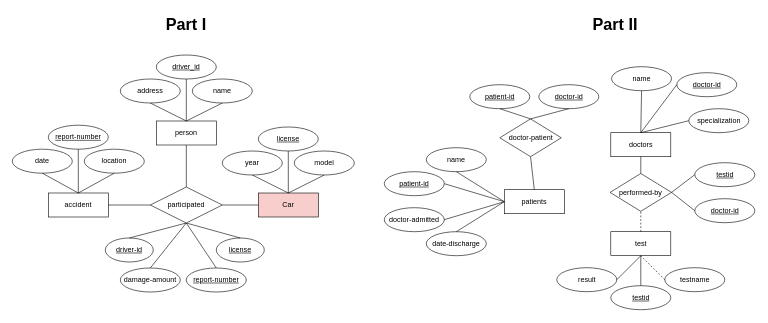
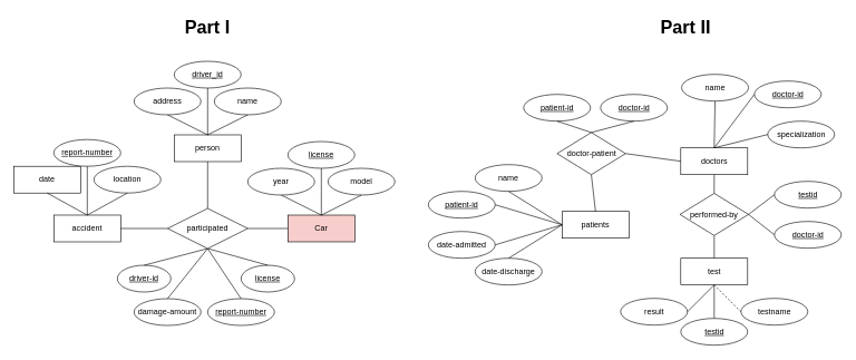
  <mxCell id="0" />
  <mxCell id="1" parent="0" />
  <mxCell id="2" value="person" style="whiteSpace=wrap;html=1;align=center;" parent="1" vertex="1"><mxGeometry x="260" y="201" width="100" height="40" as="geometry" /></mxCell>
  <mxCell id="3" value="driver_id" style="ellipse;whiteSpace=wrap;html=1;align=center;fontStyle=4;" parent="1" vertex="1"><mxGeometry x="260" y="91" width="100" height="40" as="geometry" /></mxCell>
  <mxCell id="4" value="" style="endArrow=none;html=1;rounded=0;entryX=0.5;entryY=1;entryDx=0;entryDy=0;exitX=0.5;exitY=0;exitDx=0;exitDy=0;" parent="1" source="2" target="3" edge="1"><mxGeometry width="50" height="50" relative="1" as="geometry"><mxPoint x="-120" y="251" as="sourcePoint" /><mxPoint x="-70" y="201" as="targetPoint" /></mxGeometry></mxCell>
  <mxCell id="5" value="name" style="ellipse;whiteSpace=wrap;html=1;align=center;" parent="1" vertex="1"><mxGeometry x="320" y="131" width="100" height="40" as="geometry" /></mxCell>
  <mxCell id="6" value="" style="endArrow=none;html=1;rounded=0;exitX=0.5;exitY=0;exitDx=0;exitDy=0;entryX=0.5;entryY=1;entryDx=0;entryDy=0;" parent="1" source="2" target="5" edge="1"><mxGeometry width="50" height="50" relative="1" as="geometry"><mxPoint x="40" y="221" as="sourcePoint" /><mxPoint x="390" y="191" as="targetPoint" /></mxGeometry></mxCell>
  <mxCell id="7" value="address" style="ellipse;whiteSpace=wrap;html=1;align=center;" parent="1" vertex="1"><mxGeometry x="200" y="131" width="100" height="40" as="geometry" /></mxCell>
  <mxCell id="8" value="Car" style="whiteSpace=wrap;html=1;align=center;fillColor=#f8cecc;" parent="1" vertex="1"><mxGeometry x="430" y="321" width="100" height="40" as="geometry" /></mxCell>
  <mxCell id="9" value="" style="endArrow=none;html=1;rounded=0;entryX=0.5;entryY=1;entryDx=0;entryDy=0;exitX=0.5;exitY=0;exitDx=0;exitDy=0;" parent="1" source="2" target="7" edge="1"><mxGeometry width="50" height="50" relative="1" as="geometry"><mxPoint x="70" y="331" as="sourcePoint" /><mxPoint x="-10" y="331" as="targetPoint" /><Array as="points" /></mxGeometry></mxCell>
  <mxCell id="10" value="year" style="ellipse;whiteSpace=wrap;html=1;align=center;" parent="1" vertex="1"><mxGeometry x="370" y="251" width="100" height="40" as="geometry" /></mxCell>
  <mxCell id="11" value="" style="endArrow=none;html=1;rounded=0;exitX=0.5;exitY=0;exitDx=0;exitDy=0;entryX=0.5;entryY=1;entryDx=0;entryDy=0;" parent="1" source="8" target="10" edge="1"><mxGeometry width="50" height="50" relative="1" as="geometry"><mxPoint x="460" y="281" as="sourcePoint" /><mxPoint x="460" y="221" as="targetPoint" /></mxGeometry></mxCell>
  <mxCell id="12" value="model" style="ellipse;whiteSpace=wrap;html=1;align=center;" parent="1" vertex="1"><mxGeometry x="490" y="251" width="100" height="40" as="geometry" /></mxCell>
  <mxCell id="13" value="license" style="ellipse;whiteSpace=wrap;html=1;align=center;fontStyle=4;" parent="1" vertex="1"><mxGeometry x="430" y="211" width="100" height="40" as="geometry" /></mxCell>
  <mxCell id="14" value="" style="endArrow=none;html=1;rounded=0;entryX=0.5;entryY=0;entryDx=0;entryDy=0;exitX=0.5;exitY=1;exitDx=0;exitDy=0;" parent="1" source="12" target="8" edge="1"><mxGeometry width="50" height="50" relative="1" as="geometry"><mxPoint x="490" y="291" as="sourcePoint" /><mxPoint x="440" y="291" as="targetPoint" /></mxGeometry></mxCell>
  <mxCell id="15" value="" style="endArrow=none;html=1;rounded=0;exitX=0.5;exitY=0;exitDx=0;exitDy=0;entryX=0.5;entryY=1;entryDx=0;entryDy=0;" parent="1" source="8" target="13" edge="1"><mxGeometry width="50" height="50" relative="1" as="geometry"><mxPoint x="620" y="221" as="sourcePoint" /><mxPoint x="560" y="201" as="targetPoint" /></mxGeometry></mxCell>
  <mxCell id="16" value="accident" style="whiteSpace=wrap;html=1;align=center;" parent="1" vertex="1"><mxGeometry x="80" y="321" width="100" height="40" as="geometry" /></mxCell>
- <mxCell id="17" value="date" style="ellipse;whiteSpace=wrap;html=1;align=center;" parent="1" vertex="1"><mxGeometry x="20" y="248" width="100" height="40" as="geometry" /></mxCell>
+ <mxCell id="17" value="date" style="whiteSpace=wrap;html=1;align=center;rounded=0;" parent="1" vertex="1"><mxGeometry x="20" y="248" width="100" height="40" as="geometry" /></mxCell>
  <mxCell id="18" value="location" style="ellipse;whiteSpace=wrap;html=1;align=center;" parent="1" vertex="1"><mxGeometry x="140" y="248" width="100" height="40" as="geometry" /></mxCell>
  <mxCell id="19" value="report-number" style="ellipse;whiteSpace=wrap;html=1;align=center;fontStyle=4;" parent="1" vertex="1"><mxGeometry x="80" y="208" width="100" height="40" as="geometry" /></mxCell>
  <mxCell id="20" value="" style="endArrow=none;html=1;rounded=0;entryX=0.5;entryY=1;entryDx=0;entryDy=0;exitX=0.5;exitY=0;exitDx=0;exitDy=0;" parent="1" source="16" target="17" edge="1"><mxGeometry width="50" height="50" relative="1" as="geometry"><mxPoint x="100" y="81" as="sourcePoint" /><mxPoint x="-50" y="21" as="targetPoint" /></mxGeometry></mxCell>
  <mxCell id="21" value="" style="endArrow=none;html=1;rounded=0;entryX=0.5;entryY=1;entryDx=0;entryDy=0;exitX=0.5;exitY=0;exitDx=0;exitDy=0;" parent="1" source="16" target="19" edge="1"><mxGeometry width="50" height="50" relative="1" as="geometry"><mxPoint x="100" y="81" as="sourcePoint" /><mxPoint x="20" y="171" as="targetPoint" /></mxGeometry></mxCell>
  <mxCell id="22" value="" style="endArrow=none;html=1;rounded=0;entryX=0.5;entryY=1;entryDx=0;entryDy=0;exitX=0.5;exitY=0;exitDx=0;exitDy=0;" parent="1" source="16" target="18" edge="1"><mxGeometry width="50" height="50" relative="1" as="geometry"><mxPoint x="100" y="81" as="sourcePoint" /><mxPoint x="120" y="201" as="targetPoint" /></mxGeometry></mxCell>
  <mxCell id="23" value="damage-amount" style="ellipse;whiteSpace=wrap;html=1;align=center;" parent="1" vertex="1"><mxGeometry x="200" y="446" width="100" height="40" as="geometry" /></mxCell>
  <mxCell id="24" value="driver-id" style="ellipse;whiteSpace=wrap;html=1;align=center;fontStyle=4;" parent="1" vertex="1"><mxGeometry x="175" y="396" width="80" height="40" as="geometry" /></mxCell>
  <mxCell id="25" value="license" style="ellipse;whiteSpace=wrap;html=1;align=center;fontStyle=4;" parent="1" vertex="1"><mxGeometry x="360" y="396" width="80" height="40" as="geometry" /></mxCell>
  <mxCell id="26" value="report-number" style="ellipse;whiteSpace=wrap;html=1;align=center;fontStyle=4;" parent="1" vertex="1"><mxGeometry x="310" y="446" width="100" height="40" as="geometry" /></mxCell>
  <mxCell id="27" value="" style="endArrow=none;html=1;rounded=0;entryX=0.5;entryY=1;entryDx=0;entryDy=0;exitX=0.5;exitY=0;exitDx=0;exitDy=0;" parent="1" source="24" target="56" edge="1"><mxGeometry relative="1" as="geometry"><mxPoint x="120" y="461" as="sourcePoint" /><mxPoint x="370" y="371" as="targetPoint" /><Array as="points" /></mxGeometry></mxCell>
  <mxCell id="28" value="" style="endArrow=none;html=1;rounded=0;entryX=0.5;entryY=1;entryDx=0;entryDy=0;exitX=0.5;exitY=0;exitDx=0;exitDy=0;" parent="1" source="25" target="56" edge="1"><mxGeometry relative="1" as="geometry"><mxPoint x="320" y="431" as="sourcePoint" /><mxPoint x="370" y="371" as="targetPoint" /><Array as="points" /></mxGeometry></mxCell>
  <mxCell id="29" value="" style="endArrow=none;html=1;rounded=0;entryX=0.5;entryY=1;entryDx=0;entryDy=0;exitX=0.5;exitY=0;exitDx=0;exitDy=0;" parent="1" source="26" target="56" edge="1"><mxGeometry relative="1" as="geometry"><mxPoint x="415" y="451" as="sourcePoint" /><mxPoint x="370" y="371" as="targetPoint" /><Array as="points" /></mxGeometry></mxCell>
  <mxCell id="30" value="" style="endArrow=none;html=1;rounded=0;entryX=0.5;entryY=1;entryDx=0;entryDy=0;exitX=0.5;exitY=0;exitDx=0;exitDy=0;" parent="1" source="23" target="56" edge="1"><mxGeometry relative="1" as="geometry"><mxPoint x="377.5" y="541" as="sourcePoint" /><mxPoint x="370" y="371" as="targetPoint" /><Array as="points" /></mxGeometry></mxCell>
  <mxCell id="31" value="&lt;font style=&quot;font-size: 27px;&quot;&gt;&lt;b&gt;Part I&lt;/b&gt;&lt;/font&gt;" style="text;html=1;align=center;verticalAlign=middle;whiteSpace=wrap;rounded=0;" parent="1" vertex="1"><mxGeometry x="250" y="20.5" width="120" height="40" as="geometry" /></mxCell>
  <mxCell id="32" value="&lt;font style=&quot;font-size: 27px;&quot;&gt;&lt;b&gt;Part II&lt;/b&gt;&lt;/font&gt;" style="text;html=1;align=center;verticalAlign=middle;whiteSpace=wrap;rounded=0;" parent="1" vertex="1"><mxGeometry x="965" y="20.5" width="120" height="40" as="geometry" /></mxCell>
  <mxCell id="33" value="patients" style="whiteSpace=wrap;html=1;align=center;" parent="1" vertex="1"><mxGeometry x="840" y="315.5" width="100" height="40" as="geometry" /></mxCell>
  <mxCell id="34" value="patient-id" style="ellipse;whiteSpace=wrap;html=1;align=center;fontStyle=4;" parent="1" vertex="1"><mxGeometry x="640" y="285.5" width="100" height="40" as="geometry" /></mxCell>
  <mxCell id="35" value="name" style="ellipse;whiteSpace=wrap;html=1;align=center;" parent="1" vertex="1"><mxGeometry x="710" y="245.5" width="100" height="40" as="geometry" /></mxCell>
- <mxCell id="36" value="doctor-admitted" style="ellipse;whiteSpace=wrap;html=1;align=center;" parent="1" vertex="1"><mxGeometry x="640" y="345.5" width="100" height="40" as="geometry" /></mxCell>
+ <mxCell id="36" value="date-admitted" style="ellipse;whiteSpace=wrap;html=1;align=center;" parent="1" vertex="1"><mxGeometry x="640" y="345.5" width="100" height="40" as="geometry" /></mxCell>
  <mxCell id="37" value="date-discharge" style="ellipse;whiteSpace=wrap;html=1;align=center;" parent="1" vertex="1"><mxGeometry x="710" y="385.5" width="100" height="40" as="geometry" /></mxCell>
  <mxCell id="38" value="" style="endArrow=none;html=1;rounded=0;entryX=0;entryY=0.5;entryDx=0;entryDy=0;exitX=0.5;exitY=1;exitDx=0;exitDy=0;" parent="1" source="35" target="33" edge="1"><mxGeometry width="50" height="50" relative="1" as="geometry"><mxPoint x="550" y="275.5" as="sourcePoint" /><mxPoint x="480" y="295.5" as="targetPoint" /></mxGeometry></mxCell>
  <mxCell id="39" value="" style="endArrow=none;html=1;rounded=0;entryX=0;entryY=0.5;entryDx=0;entryDy=0;exitX=1;exitY=0.5;exitDx=0;exitDy=0;" parent="1" source="34" target="33" edge="1"><mxGeometry width="50" height="50" relative="1" as="geometry"><mxPoint x="760" y="310.5" as="sourcePoint" /><mxPoint x="820" y="360.5" as="targetPoint" /></mxGeometry></mxCell>
  <mxCell id="40" value="" style="endArrow=none;html=1;rounded=0;entryX=0;entryY=0.5;entryDx=0;entryDy=0;exitX=1;exitY=0.5;exitDx=0;exitDy=0;" parent="1" source="36" target="33" edge="1"><mxGeometry width="50" height="50" relative="1" as="geometry"><mxPoint x="750" y="335.5" as="sourcePoint" /><mxPoint x="830" y="365.5" as="targetPoint" /></mxGeometry></mxCell>
  <mxCell id="41" value="" style="endArrow=none;html=1;rounded=0;entryX=0;entryY=0.5;entryDx=0;entryDy=0;exitX=0.5;exitY=0;exitDx=0;exitDy=0;" parent="1" source="37" target="33" edge="1"><mxGeometry width="50" height="50" relative="1" as="geometry"><mxPoint x="740" y="380.5" as="sourcePoint" /><mxPoint x="820" y="350.5" as="targetPoint" /></mxGeometry></mxCell>
  <mxCell id="42" value="doctors" style="whiteSpace=wrap;html=1;align=center;" parent="1" vertex="1"><mxGeometry x="1017.5" y="220.5" width="100" height="40" as="geometry" /></mxCell>
  <mxCell id="43" value="name" style="ellipse;whiteSpace=wrap;html=1;align=center;" parent="1" vertex="1"><mxGeometry x="1018.75" y="110.5" width="100" height="40" as="geometry" /></mxCell>
  <mxCell id="44" value="specialization" style="ellipse;whiteSpace=wrap;html=1;align=center;" parent="1" vertex="1"><mxGeometry x="1147.5" y="180.5" width="100" height="40" as="geometry" /></mxCell>
  <mxCell id="45" value="doctor-id" style="ellipse;whiteSpace=wrap;html=1;align=center;fontStyle=4;" parent="1" vertex="1"><mxGeometry x="1127.5" y="120.5" width="100" height="40" as="geometry" /></mxCell>
  <mxCell id="46" value="" style="endArrow=none;html=1;rounded=0;entryX=0;entryY=0.5;entryDx=0;entryDy=0;exitX=0.5;exitY=0;exitDx=0;exitDy=0;" parent="1" source="42" target="45" edge="1"><mxGeometry relative="1" as="geometry"><mxPoint x="917.5" y="330.5" as="sourcePoint" /><mxPoint x="1077.5" y="330.5" as="targetPoint" /></mxGeometry></mxCell>
  <mxCell id="47" value="" style="endArrow=none;html=1;rounded=0;entryX=0;entryY=0.5;entryDx=0;entryDy=0;exitX=0.5;exitY=0;exitDx=0;exitDy=0;" parent="1" source="42" target="44" edge="1"><mxGeometry relative="1" as="geometry"><mxPoint x="1042.5" y="290.5" as="sourcePoint" /><mxPoint x="1092.5" y="290.5" as="targetPoint" /></mxGeometry></mxCell>
  <mxCell id="48" value="" style="endArrow=none;html=1;rounded=0;entryX=0.5;entryY=1;entryDx=0;entryDy=0;exitX=0.5;exitY=0;exitDx=0;exitDy=0;" parent="1" source="42" target="43" edge="1"><mxGeometry relative="1" as="geometry"><mxPoint x="1077.5" y="145.5" as="sourcePoint" /><mxPoint x="1097.5" y="195.5" as="targetPoint" /></mxGeometry></mxCell>
  <mxCell id="49" value="test" style="whiteSpace=wrap;html=1;align=center;" parent="1" vertex="1"><mxGeometry x="1017.5" y="385.5" width="100" height="40" as="geometry" /></mxCell>
  <mxCell id="50" value="testname" style="ellipse;whiteSpace=wrap;html=1;align=center;" parent="1" vertex="1"><mxGeometry x="1107.5" y="445.5" width="100" height="40" as="geometry" /></mxCell>
  <mxCell id="51" value="testid" style="ellipse;whiteSpace=wrap;html=1;align=center;fontStyle=4;" parent="1" vertex="1"><mxGeometry x="1017.5" y="475.5" width="100" height="40" as="geometry" /></mxCell>
  <mxCell id="52" value="result" style="ellipse;whiteSpace=wrap;html=1;align=center;" parent="1" vertex="1"><mxGeometry x="927.5" y="445.5" width="100" height="40" as="geometry" /></mxCell>
  <mxCell id="53" value="" style="endArrow=none;html=1;rounded=0;entryX=0.5;entryY=1;entryDx=0;entryDy=0;exitX=0.5;exitY=0;exitDx=0;exitDy=0;" parent="1" source="51" target="49" edge="1"><mxGeometry relative="1" as="geometry"><mxPoint x="917.5" y="385.5" as="sourcePoint" /><mxPoint x="967.5" y="385.5" as="targetPoint" /></mxGeometry></mxCell>
  <mxCell id="54" value="" style="endArrow=none;html=1;rounded=0;entryX=0.5;entryY=1;entryDx=0;entryDy=0;exitX=0;exitY=0.5;exitDx=0;exitDy=0;dashed=1;" parent="1" source="50" target="49" edge="1"><mxGeometry relative="1" as="geometry"><mxPoint x="1077.5" y="485.5" as="sourcePoint" /><mxPoint x="1077.5" y="435.5" as="targetPoint" /></mxGeometry></mxCell>
  <mxCell id="55" value="" style="endArrow=none;html=1;rounded=0;entryX=0.5;entryY=1;entryDx=0;entryDy=0;exitX=1;exitY=0.5;exitDx=0;exitDy=0;" parent="1" source="52" target="49" edge="1"><mxGeometry relative="1" as="geometry"><mxPoint x="927.5" y="435.5" as="sourcePoint" /><mxPoint x="887.5" y="395.5" as="targetPoint" /></mxGeometry></mxCell>
  <mxCell id="56" value="participated" style="shape=rhombus;perimeter=rhombusPerimeter;whiteSpace=wrap;html=1;align=center;" parent="1" vertex="1"><mxGeometry x="250" y="311" width="120" height="60" as="geometry" /></mxCell>
  <mxCell id="57" value="" style="endArrow=none;html=1;rounded=0;exitX=0.5;exitY=1;exitDx=0;exitDy=0;entryX=0.5;entryY=0;entryDx=0;entryDy=0;" parent="1" source="2" target="56" edge="1"><mxGeometry relative="1" as="geometry"><mxPoint x="300" y="301" as="sourcePoint" /><mxPoint x="460" y="301" as="targetPoint" /><Array as="points" /></mxGeometry></mxCell>
  <mxCell id="58" value="" style="endArrow=none;html=1;rounded=0;entryX=0;entryY=0.5;entryDx=0;entryDy=0;exitX=1;exitY=0.5;exitDx=0;exitDy=0;" parent="1" source="16" target="56" edge="1"><mxGeometry relative="1" as="geometry"><mxPoint x="90" y="300" as="sourcePoint" /><mxPoint x="250" y="300" as="targetPoint" /><Array as="points" /></mxGeometry></mxCell>
  <mxCell id="59" value="" style="endArrow=none;html=1;rounded=0;entryX=0;entryY=0.5;entryDx=0;entryDy=0;exitX=1;exitY=0.5;exitDx=0;exitDy=0;" parent="1" source="56" target="8" edge="1"><mxGeometry relative="1" as="geometry"><mxPoint x="390" y="310" as="sourcePoint" /><mxPoint x="550" y="310" as="targetPoint" /><Array as="points" /></mxGeometry></mxCell>
  <mxCell id="60" value="performed-by" style="shape=rhombus;perimeter=rhombusPerimeter;whiteSpace=wrap;html=1;align=center;" parent="1" vertex="1"><mxGeometry x="1016.25" y="288.5" width="102.5" height="63" as="geometry" /></mxCell>
  <mxCell id="61" value="" style="endArrow=none;html=1;rounded=0;entryX=0.5;entryY=1;entryDx=0;entryDy=0;exitX=0.5;exitY=0;exitDx=0;exitDy=0;" parent="1" source="60" target="42" edge="1"><mxGeometry relative="1" as="geometry"><mxPoint x="827.5" y="330.5" as="sourcePoint" /><mxPoint x="987.5" y="330.5" as="targetPoint" /></mxGeometry></mxCell>
- <mxCell id="62" value="" style="endArrow=none;html=1;rounded=0;entryX=0.5;entryY=1;entryDx=0;entryDy=0;exitX=0.5;exitY=0;exitDx=0;exitDy=0;dashed=1;" parent="1" source="49" target="60" edge="1"><mxGeometry relative="1" as="geometry"><mxPoint x="1077.5" y="310.5" as="sourcePoint" /><mxPoint x="1077.5" y="270.5" as="targetPoint" /></mxGeometry></mxCell>
+ <mxCell id="62" value="" style="endArrow=none;html=1;rounded=0;entryX=0.5;entryY=1;entryDx=0;entryDy=0;exitX=0.5;exitY=0;exitDx=0;exitDy=0;" parent="1" source="49" target="60" edge="1"><mxGeometry relative="1" as="geometry"><mxPoint x="1077.5" y="310.5" as="sourcePoint" /><mxPoint x="1077.5" y="270.5" as="targetPoint" /></mxGeometry></mxCell>
  <mxCell id="63" value="testid" style="ellipse;whiteSpace=wrap;html=1;align=center;fontStyle=4;" parent="1" vertex="1"><mxGeometry x="1157.5" y="270.5" width="100" height="40" as="geometry" /></mxCell>
  <mxCell id="64" value="doctor-id" style="ellipse;whiteSpace=wrap;html=1;align=center;fontStyle=4;" parent="1" vertex="1"><mxGeometry x="1157.5" y="330.5" width="100" height="40" as="geometry" /></mxCell>
  <mxCell id="65" value="" style="endArrow=none;html=1;rounded=0;entryX=0;entryY=0.5;entryDx=0;entryDy=0;exitX=1;exitY=0.5;exitDx=0;exitDy=0;" parent="1" source="60" target="63" edge="1"><mxGeometry relative="1" as="geometry"><mxPoint x="827.5" y="330.5" as="sourcePoint" /><mxPoint x="987.5" y="330.5" as="targetPoint" /></mxGeometry></mxCell>
  <mxCell id="66" value="" style="endArrow=none;html=1;rounded=0;entryX=0;entryY=0.5;entryDx=0;entryDy=0;exitX=1;exitY=0.5;exitDx=0;exitDy=0;" parent="1" source="60" target="64" edge="1"><mxGeometry relative="1" as="geometry"><mxPoint x="827.5" y="330.5" as="sourcePoint" /><mxPoint x="987.5" y="330.5" as="targetPoint" /></mxGeometry></mxCell>
  <mxCell id="67" value="doctor-patient" style="shape=rhombus;perimeter=rhombusPerimeter;whiteSpace=wrap;html=1;align=center;" parent="1" vertex="1"><mxGeometry x="832.5" y="197.5" width="102.5" height="63" as="geometry" /></mxCell>
  <mxCell id="68" value="doctor-id" style="ellipse;whiteSpace=wrap;html=1;align=center;fontStyle=4;" parent="1" vertex="1"><mxGeometry x="897.5" y="140.5" width="100" height="40" as="geometry" /></mxCell>
  <mxCell id="69" value="patient-id" style="ellipse;whiteSpace=wrap;html=1;align=center;fontStyle=4;" parent="1" vertex="1"><mxGeometry x="782.5" y="140.5" width="100" height="40" as="geometry" /></mxCell>
+ <mxCell id="70" value="" style="endArrow=none;html=1;rounded=0;entryX=0;entryY=0.5;entryDx=0;entryDy=0;exitX=1;exitY=0.5;exitDx=0;exitDy=0;" parent="1" source="67" target="42" edge="1"><mxGeometry relative="1" as="geometry"><mxPoint x="827.5" y="330.5" as="sourcePoint" /><mxPoint x="987.5" y="330.5" as="targetPoint" /></mxGeometry></mxCell>
  <mxCell id="71" value="" style="endArrow=none;html=1;rounded=0;exitX=0.5;exitY=0;exitDx=0;exitDy=0;entryX=0.5;entryY=1;entryDx=0;entryDy=0;" parent="1" source="33" target="67" edge="1"><mxGeometry relative="1" as="geometry"><mxPoint x="827.5" y="330.5" as="sourcePoint" /><mxPoint x="987.5" y="330.5" as="targetPoint" /></mxGeometry></mxCell>
  <mxCell id="72" value="" style="endArrow=none;html=1;rounded=0;entryX=0.5;entryY=1;entryDx=0;entryDy=0;exitX=0.5;exitY=0;exitDx=0;exitDy=0;" parent="1" source="67" target="69" edge="1"><mxGeometry relative="1" as="geometry"><mxPoint x="827.5" y="330.5" as="sourcePoint" /><mxPoint x="987.5" y="330.5" as="targetPoint" /></mxGeometry></mxCell>
  <mxCell id="73" value="" style="endArrow=none;html=1;rounded=0;entryX=0.5;entryY=1;entryDx=0;entryDy=0;exitX=0.5;exitY=0;exitDx=0;exitDy=0;" parent="1" source="67" target="68" edge="1"><mxGeometry relative="1" as="geometry"><mxPoint x="883.5" y="315.5" as="sourcePoint" /><mxPoint x="822.5" y="288.5" as="targetPoint" /></mxGeometry></mxCell>
